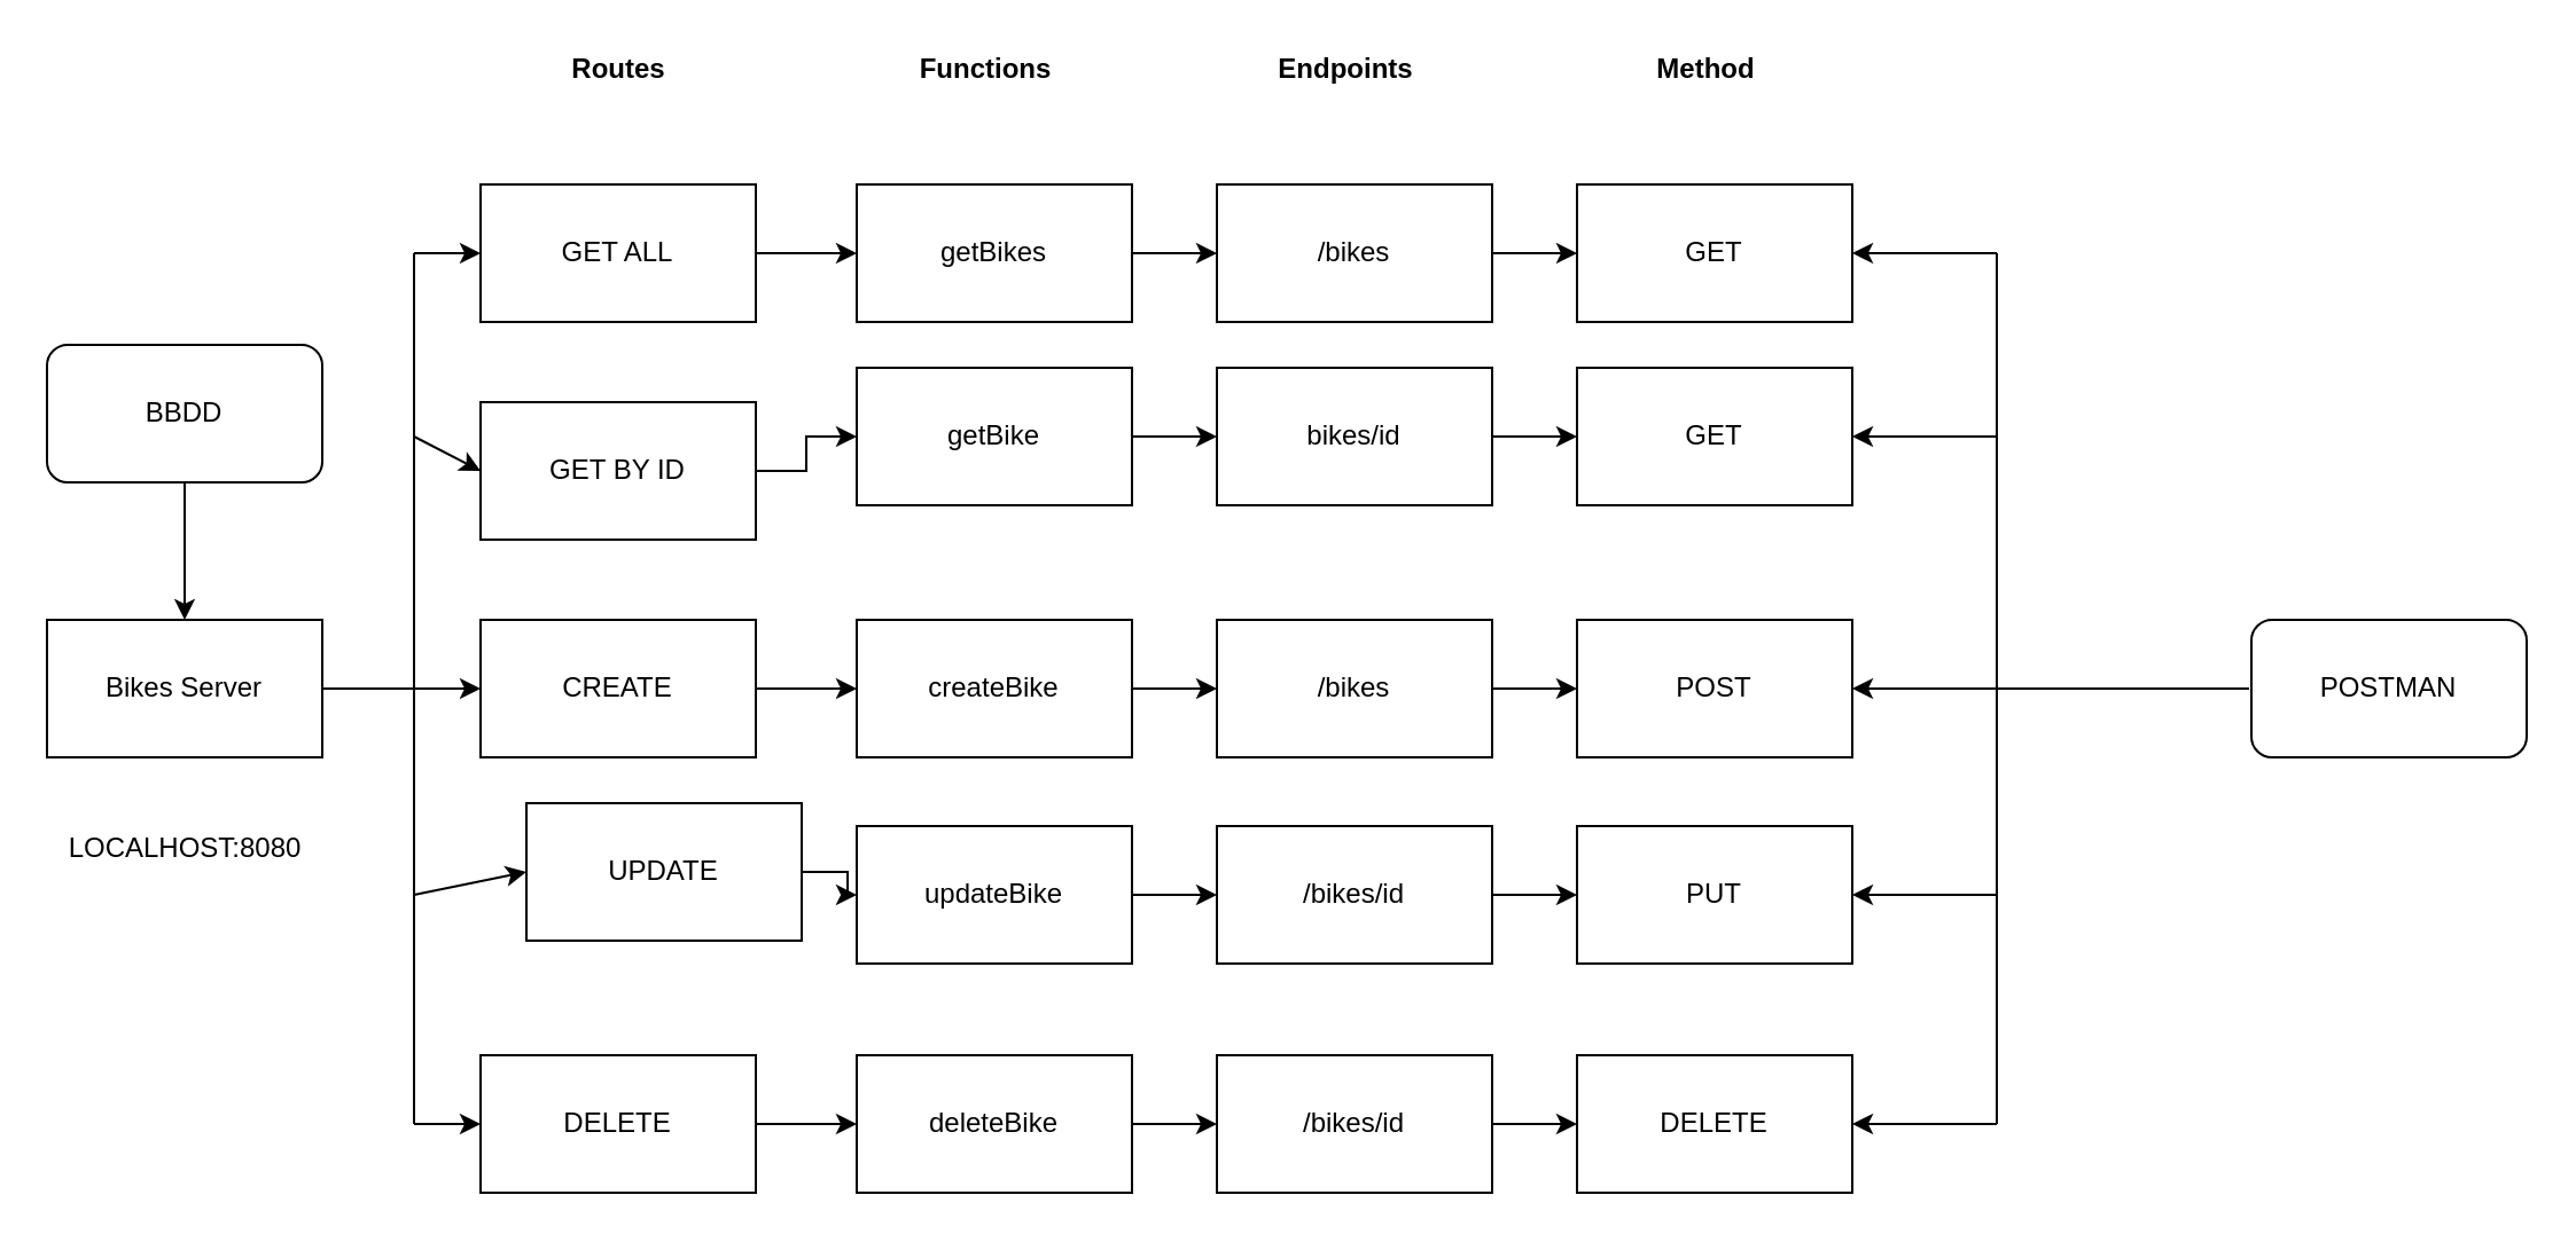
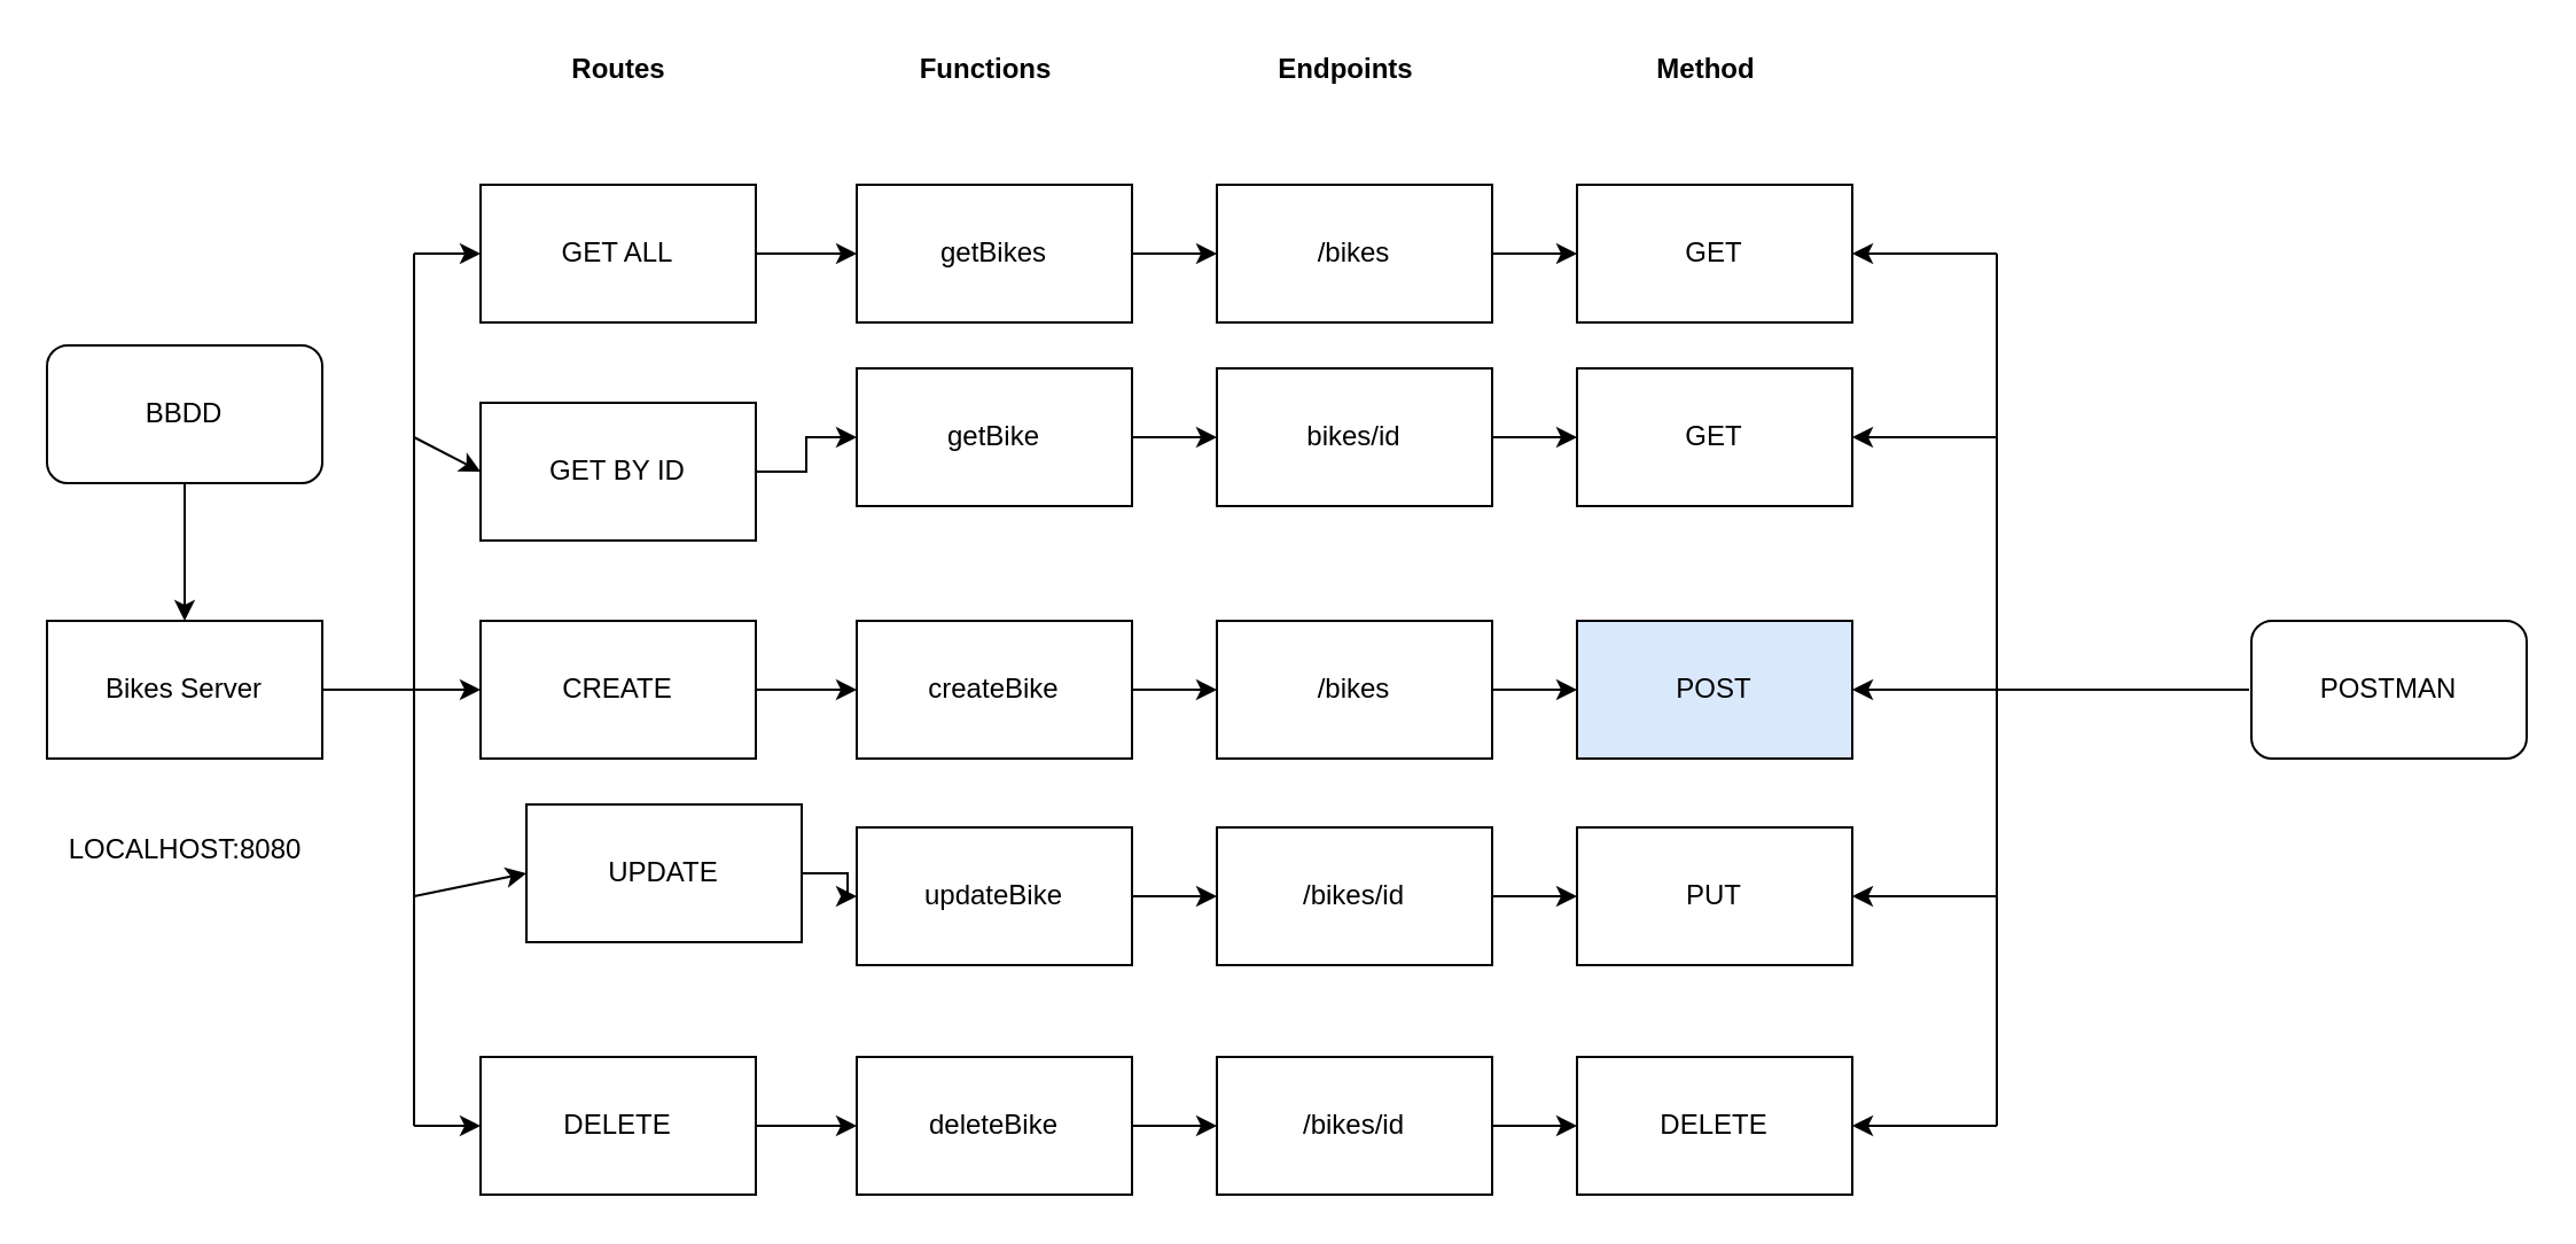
  <mxCell id="0" />
  <mxCell id="1" parent="0" />
  <mxCell id="2" value="BBDD" style="rounded=1;whiteSpace=wrap;html=1;" vertex="1" parent="1"><mxGeometry x="20" y="150" width="120" height="60" as="geometry" /></mxCell>
  <mxCell id="3" style="edgeStyle=orthogonalEdgeStyle;rounded=0;orthogonalLoop=1;jettySize=auto;html=1;" edge="1" parent="1" source="4" target="12"><mxGeometry relative="1" as="geometry" /></mxCell>
  <mxCell id="4" value="Bikes Server" style="rounded=0;whiteSpace=wrap;html=1;" vertex="1" parent="1"><mxGeometry x="20" y="270" width="120" height="60" as="geometry" /></mxCell>
  <mxCell id="5" value="" style="endArrow=classic;html=1;rounded=0;exitX=0.5;exitY=1;exitDx=0;exitDy=0;" edge="1" parent="1" source="2" target="4"><mxGeometry width="50" height="50" relative="1" as="geometry"><mxPoint x="370" y="460" as="sourcePoint" /><mxPoint x="420" y="410" as="targetPoint" /></mxGeometry></mxCell>
  <mxCell id="6" value="LOCALHOST:8080" style="text;html=1;align=center;verticalAlign=middle;resizable=0;points=[];autosize=1;strokeColor=none;fillColor=none;" vertex="1" parent="1"><mxGeometry x="20" y="360" width="120" height="20" as="geometry" /></mxCell>
  <mxCell id="7" value="" style="edgeStyle=orthogonalEdgeStyle;rounded=0;orthogonalLoop=1;jettySize=auto;html=1;" edge="1" parent="1" source="8" target="24"><mxGeometry relative="1" as="geometry" /></mxCell>
  <mxCell id="8" value="GET ALL" style="rounded=0;whiteSpace=wrap;html=1;" vertex="1" parent="1"><mxGeometry x="209" y="80" width="120" height="60" as="geometry" /></mxCell>
  <mxCell id="9" value="" style="edgeStyle=orthogonalEdgeStyle;rounded=0;orthogonalLoop=1;jettySize=auto;html=1;" edge="1" parent="1" source="10" target="26"><mxGeometry relative="1" as="geometry" /></mxCell>
  <mxCell id="10" value="GET BY ID" style="rounded=0;whiteSpace=wrap;html=1;" vertex="1" parent="1"><mxGeometry x="209" y="175" width="120" height="60" as="geometry" /></mxCell>
  <mxCell id="11" value="" style="edgeStyle=orthogonalEdgeStyle;rounded=0;orthogonalLoop=1;jettySize=auto;html=1;" edge="1" parent="1" source="12" target="28"><mxGeometry relative="1" as="geometry" /></mxCell>
  <mxCell id="12" value="CREATE" style="rounded=0;whiteSpace=wrap;html=1;" vertex="1" parent="1"><mxGeometry x="209" y="270" width="120" height="60" as="geometry" /></mxCell>
  <mxCell id="13" value="" style="edgeStyle=orthogonalEdgeStyle;rounded=0;orthogonalLoop=1;jettySize=auto;html=1;" edge="1" parent="1" source="14" target="30"><mxGeometry relative="1" as="geometry" /></mxCell>
  <mxCell id="14" value="UPDATE" style="rounded=0;whiteSpace=wrap;html=1;" vertex="1" parent="1"><mxGeometry x="229" y="350" width="120" height="60" as="geometry" /></mxCell>
  <mxCell id="15" value="" style="edgeStyle=orthogonalEdgeStyle;rounded=0;orthogonalLoop=1;jettySize=auto;html=1;" edge="1" parent="1" source="16" target="32"><mxGeometry relative="1" as="geometry" /></mxCell>
  <mxCell id="16" value="DELETE" style="rounded=0;whiteSpace=wrap;html=1;" vertex="1" parent="1"><mxGeometry x="209" y="460" width="120" height="60" as="geometry" /></mxCell>
  <mxCell id="17" value="" style="endArrow=none;html=1;rounded=0;" edge="1" parent="1"><mxGeometry width="50" height="50" relative="1" as="geometry"><mxPoint x="180" y="490" as="sourcePoint" /><mxPoint x="180" y="110" as="targetPoint" /></mxGeometry></mxCell>
  <mxCell id="18" value="" style="endArrow=classic;html=1;rounded=0;entryX=0;entryY=0.5;entryDx=0;entryDy=0;" edge="1" parent="1" target="8"><mxGeometry width="50" height="50" relative="1" as="geometry"><mxPoint x="180" y="110" as="sourcePoint" /><mxPoint x="190" y="70" as="targetPoint" /></mxGeometry></mxCell>
  <mxCell id="19" value="" style="endArrow=classic;html=1;rounded=0;entryX=0;entryY=0.5;entryDx=0;entryDy=0;" edge="1" parent="1" target="10"><mxGeometry width="50" height="50" relative="1" as="geometry"><mxPoint x="180" y="190" as="sourcePoint" /><mxPoint x="400" y="270" as="targetPoint" /></mxGeometry></mxCell>
  <mxCell id="20" value="" style="endArrow=classic;html=1;rounded=0;entryX=0;entryY=0.5;entryDx=0;entryDy=0;" edge="1" parent="1" target="14"><mxGeometry width="50" height="50" relative="1" as="geometry"><mxPoint x="180" y="390" as="sourcePoint" /><mxPoint x="60" y="440" as="targetPoint" /></mxGeometry></mxCell>
  <mxCell id="21" value="" style="endArrow=classic;html=1;rounded=0;entryX=0;entryY=0.5;entryDx=0;entryDy=0;" edge="1" parent="1" target="16"><mxGeometry width="50" height="50" relative="1" as="geometry"><mxPoint x="180" y="490" as="sourcePoint" /><mxPoint x="400" y="270" as="targetPoint" /></mxGeometry></mxCell>
  <mxCell id="22" value="&lt;b style=&quot;line-height: 1.6;&quot;&gt;Routes&lt;/b&gt;" style="text;html=1;align=center;verticalAlign=middle;resizable=0;points=[];autosize=1;strokeColor=none;fillColor=none;" vertex="1" parent="1"><mxGeometry x="239" y="20" width="60" height="20" as="geometry" /></mxCell>
  <mxCell id="23" value="" style="edgeStyle=orthogonalEdgeStyle;rounded=0;orthogonalLoop=1;jettySize=auto;html=1;" edge="1" parent="1" source="24" target="35"><mxGeometry relative="1" as="geometry" /></mxCell>
  <mxCell id="24" value="getBikes" style="rounded=0;whiteSpace=wrap;html=1;" vertex="1" parent="1"><mxGeometry x="373" y="80" width="120" height="60" as="geometry" /></mxCell>
  <mxCell id="25" value="" style="edgeStyle=orthogonalEdgeStyle;rounded=0;orthogonalLoop=1;jettySize=auto;html=1;" edge="1" parent="1" source="26" target="37"><mxGeometry relative="1" as="geometry" /></mxCell>
  <mxCell id="26" value="getBike" style="rounded=0;whiteSpace=wrap;html=1;" vertex="1" parent="1"><mxGeometry x="373" y="160" width="120" height="60" as="geometry" /></mxCell>
  <mxCell id="27" value="" style="edgeStyle=orthogonalEdgeStyle;rounded=0;orthogonalLoop=1;jettySize=auto;html=1;" edge="1" parent="1" source="28" target="39"><mxGeometry relative="1" as="geometry" /></mxCell>
  <mxCell id="28" value="createBike" style="rounded=0;whiteSpace=wrap;html=1;" vertex="1" parent="1"><mxGeometry x="373" y="270" width="120" height="60" as="geometry" /></mxCell>
  <mxCell id="29" value="" style="edgeStyle=orthogonalEdgeStyle;rounded=0;orthogonalLoop=1;jettySize=auto;html=1;" edge="1" parent="1" source="30" target="41"><mxGeometry relative="1" as="geometry" /></mxCell>
  <mxCell id="30" value="updateBike" style="rounded=0;whiteSpace=wrap;html=1;" vertex="1" parent="1"><mxGeometry x="373" y="360" width="120" height="60" as="geometry" /></mxCell>
  <mxCell id="31" value="" style="edgeStyle=orthogonalEdgeStyle;rounded=0;orthogonalLoop=1;jettySize=auto;html=1;" edge="1" parent="1" source="32" target="43"><mxGeometry relative="1" as="geometry" /></mxCell>
  <mxCell id="32" value="deleteBike" style="rounded=0;whiteSpace=wrap;html=1;" vertex="1" parent="1"><mxGeometry x="373" y="460" width="120" height="60" as="geometry" /></mxCell>
  <mxCell id="33" value="&lt;b style=&quot;line-height: 1.6;&quot;&gt;Functions&lt;/b&gt;" style="text;html=1;align=center;verticalAlign=middle;resizable=0;points=[];autosize=1;strokeColor=none;fillColor=none;" vertex="1" parent="1"><mxGeometry x="394" y="20" width="70" height="20" as="geometry" /></mxCell>
  <mxCell id="34" value="" style="edgeStyle=orthogonalEdgeStyle;rounded=0;orthogonalLoop=1;jettySize=auto;html=1;" edge="1" parent="1" source="35" target="45"><mxGeometry relative="1" as="geometry" /></mxCell>
  <mxCell id="35" value="/bikes" style="rounded=0;whiteSpace=wrap;html=1;" vertex="1" parent="1"><mxGeometry x="530" y="80" width="120" height="60" as="geometry" /></mxCell>
  <mxCell id="36" value="" style="edgeStyle=orthogonalEdgeStyle;rounded=0;orthogonalLoop=1;jettySize=auto;html=1;" edge="1" parent="1" source="37" target="46"><mxGeometry relative="1" as="geometry" /></mxCell>
  <mxCell id="37" value="bikes/id" style="rounded=0;whiteSpace=wrap;html=1;" vertex="1" parent="1"><mxGeometry x="530" y="160" width="120" height="60" as="geometry" /></mxCell>
  <mxCell id="38" value="" style="edgeStyle=orthogonalEdgeStyle;rounded=0;orthogonalLoop=1;jettySize=auto;html=1;" edge="1" parent="1" source="39" target="47"><mxGeometry relative="1" as="geometry" /></mxCell>
  <mxCell id="39" value="/bikes" style="rounded=0;whiteSpace=wrap;html=1;" vertex="1" parent="1"><mxGeometry x="530" y="270" width="120" height="60" as="geometry" /></mxCell>
  <mxCell id="40" value="" style="edgeStyle=orthogonalEdgeStyle;rounded=0;orthogonalLoop=1;jettySize=auto;html=1;" edge="1" parent="1" source="41" target="48"><mxGeometry relative="1" as="geometry" /></mxCell>
  <mxCell id="41" value="/bikes/id" style="rounded=0;whiteSpace=wrap;html=1;" vertex="1" parent="1"><mxGeometry x="530" y="360" width="120" height="60" as="geometry" /></mxCell>
  <mxCell id="42" value="" style="edgeStyle=orthogonalEdgeStyle;rounded=0;orthogonalLoop=1;jettySize=auto;html=1;" edge="1" parent="1" source="43" target="49"><mxGeometry relative="1" as="geometry" /></mxCell>
  <mxCell id="43" value="/bikes/id" style="rounded=0;whiteSpace=wrap;html=1;" vertex="1" parent="1"><mxGeometry x="530" y="460" width="120" height="60" as="geometry" /></mxCell>
  <mxCell id="44" value="&lt;b style=&quot;line-height: 1.6;&quot;&gt;Endpoints&lt;/b&gt;" style="text;html=1;align=center;verticalAlign=middle;resizable=0;points=[];autosize=1;strokeColor=none;fillColor=none;" vertex="1" parent="1"><mxGeometry x="551" y="20" width="70" height="20" as="geometry" /></mxCell>
  <mxCell id="45" value="GET" style="rounded=0;whiteSpace=wrap;html=1;" vertex="1" parent="1"><mxGeometry x="687" y="80" width="120" height="60" as="geometry" /></mxCell>
  <mxCell id="46" value="GET" style="rounded=0;whiteSpace=wrap;html=1;" vertex="1" parent="1"><mxGeometry x="687" y="160" width="120" height="60" as="geometry" /></mxCell>
- <mxCell id="47" value="POST" style="rounded=0;whiteSpace=wrap;html=1;" vertex="1" parent="1"><mxGeometry x="687" y="270" width="120" height="60" as="geometry" /></mxCell>
+ <mxCell id="47" value="POST" style="rounded=0;whiteSpace=wrap;html=1;fillColor=#dae8fc;" vertex="1" parent="1"><mxGeometry x="687" y="270" width="120" height="60" as="geometry" /></mxCell>
  <mxCell id="48" value="PUT" style="rounded=0;whiteSpace=wrap;html=1;" vertex="1" parent="1"><mxGeometry x="687" y="360" width="120" height="60" as="geometry" /></mxCell>
  <mxCell id="49" value="DELETE" style="rounded=0;whiteSpace=wrap;html=1;" vertex="1" parent="1"><mxGeometry x="687" y="460" width="120" height="60" as="geometry" /></mxCell>
  <mxCell id="50" value="&lt;b style=&quot;line-height: 1.6;&quot;&gt;Method&lt;/b&gt;" style="text;html=1;align=center;verticalAlign=middle;resizable=0;points=[];autosize=1;strokeColor=none;fillColor=none;" vertex="1" parent="1"><mxGeometry x="713" y="20" width="60" height="20" as="geometry" /></mxCell>
  <mxCell id="51" value="" style="endArrow=none;html=1;rounded=0;" edge="1" parent="1"><mxGeometry width="50" height="50" relative="1" as="geometry"><mxPoint x="870" y="490" as="sourcePoint" /><mxPoint x="870" y="110" as="targetPoint" /></mxGeometry></mxCell>
  <mxCell id="52" value="" style="endArrow=classic;html=1;rounded=0;entryX=1;entryY=0.5;entryDx=0;entryDy=0;" edge="1" parent="1" target="45"><mxGeometry width="50" height="50" relative="1" as="geometry"><mxPoint x="870" y="110" as="sourcePoint" /><mxPoint x="430" y="350" as="targetPoint" /></mxGeometry></mxCell>
  <mxCell id="53" value="" style="endArrow=classic;html=1;rounded=0;" edge="1" parent="1" target="46"><mxGeometry width="50" height="50" relative="1" as="geometry"><mxPoint x="870" y="190" as="sourcePoint" /><mxPoint x="430" y="350" as="targetPoint" /></mxGeometry></mxCell>
  <mxCell id="54" value="" style="endArrow=classic;html=1;rounded=0;entryX=1;entryY=0.5;entryDx=0;entryDy=0;" edge="1" parent="1" target="49"><mxGeometry width="50" height="50" relative="1" as="geometry"><mxPoint x="870" y="490" as="sourcePoint" /><mxPoint x="430" y="350" as="targetPoint" /></mxGeometry></mxCell>
  <mxCell id="55" value="" style="endArrow=classic;html=1;rounded=0;" edge="1" parent="1" target="48"><mxGeometry width="50" height="50" relative="1" as="geometry"><mxPoint x="870" y="390" as="sourcePoint" /><mxPoint x="430" y="350" as="targetPoint" /></mxGeometry></mxCell>
  <mxCell id="56" value="POSTMAN" style="rounded=1;whiteSpace=wrap;html=1;" vertex="1" parent="1"><mxGeometry x="981" y="270" width="120" height="60" as="geometry" /></mxCell>
  <mxCell id="57" value="" style="endArrow=classic;html=1;rounded=0;exitX=0;exitY=0.5;exitDx=0;exitDy=0;entryX=1;entryY=0.5;entryDx=0;entryDy=0;" edge="1" parent="1" target="47"><mxGeometry width="50" height="50" relative="1" as="geometry"><mxPoint x="980" y="300" as="sourcePoint" /><mxPoint x="430" y="350" as="targetPoint" /></mxGeometry></mxCell>
